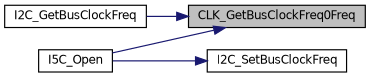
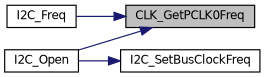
  digraph {
    rankdir=RL
    node [color=black fillcolor=white fontname=Helvetica fontsize=10 shape=record style=filled]
    edge [color=midnightblue dir=back fontname=Helvetica fontsize=10 labelfontname=Helvetica labelfontsize=10 style=solid]
-   n1 [fillcolor=grey75 fontcolor=black height=0.2 label=CLK_GetBusClockFreq0Freq width=0.4]
-   n2 [height=0.2 label=I2C_GetBusClockFreq width=0.4]
-   n3 [height=0.2 label=I5C_Open width=0.4]
+   n1 [fillcolor=grey75 fontcolor=black height=0.2 label=CLK_GetPCLK0Freq width=0.4]
+   n2 [height=0.2 label=I2C_Freq width=0.4]
+   n3 [height=0.2 label=I2C_Open width=0.4]
    n4 [height=0.2 label=I2C_SetBusClockFreq width=0.4]
    n1 -> n2
    n1 -> n3
    n4 -> n3
  }
